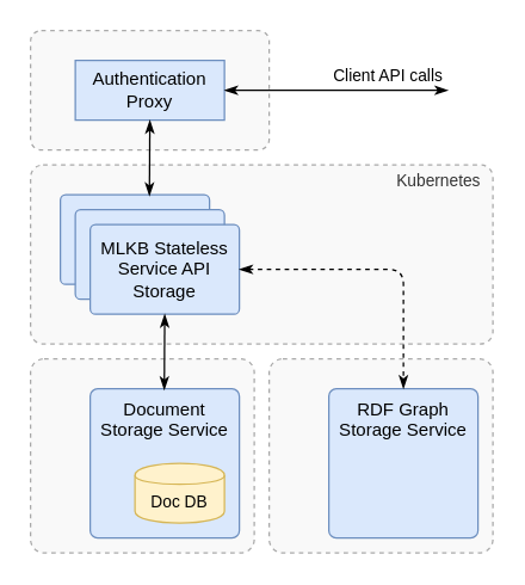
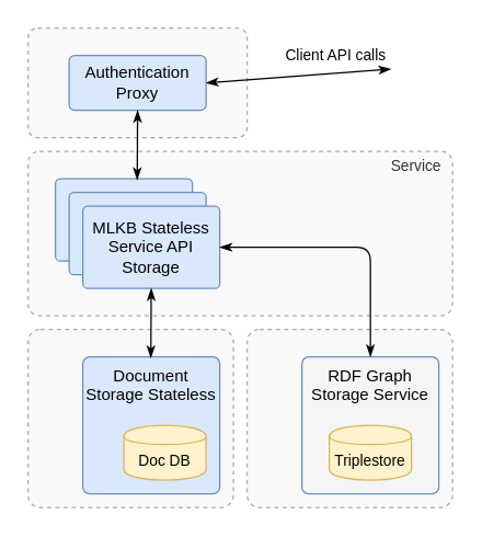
  <mxCell id="0" />
  <mxCell id="1" parent="0" />
  <mxCell id="2" value="" style="rounded=1;whiteSpace=wrap;html=1;fontSize=11;fillColor=#f5f5f5;dashed=1;arcSize=7;strokeColor=#666666;fontColor=#333333;opacity=55;" vertex="1" parent="1"><mxGeometry x="20" y="240" width="150" height="130" as="geometry" /></mxCell>
  <mxCell id="3" value="" style="rounded=1;whiteSpace=wrap;html=1;fontSize=11;fillColor=#f5f5f5;dashed=1;arcSize=7;strokeColor=#666666;fontColor=#333333;opacity=55;" vertex="1" parent="1"><mxGeometry x="180" y="240" width="150" height="130" as="geometry" /></mxCell>
- <mxCell id="4" value="Kubernetes" style="rounded=1;whiteSpace=wrap;html=1;fontSize=11;fillColor=#f5f5f5;dashed=1;arcSize=7;verticalAlign=top;align=right;spacing=0;spacingRight=8;strokeColor=#666666;fontColor=#333333;opacity=55;" vertex="1" parent="1"><mxGeometry x="20" y="110" width="310" height="120" as="geometry" /></mxCell>
+ <mxCell id="4" value="Service" style="rounded=1;whiteSpace=wrap;html=1;fontSize=11;fillColor=#f5f5f5;dashed=1;arcSize=7;verticalAlign=top;align=right;spacing=0;spacingRight=8;strokeColor=#666666;fontColor=#333333;opacity=55;" vertex="1" parent="1"><mxGeometry x="20" y="110" width="310" height="120" as="geometry" /></mxCell>
  <mxCell id="5" value="" style="rounded=1;whiteSpace=wrap;html=1;fontSize=11;fillColor=#f5f5f5;dashed=1;arcSize=9;verticalAlign=top;align=right;spacing=0;spacingRight=8;strokeColor=#666666;fontColor=#333333;opacity=55;" vertex="1" parent="1"><mxGeometry x="20" y="20" width="160" height="80" as="geometry" /></mxCell>
  <mxCell id="6" value="MLKB &lt;br&gt;Service API" style="rounded=1;whiteSpace=wrap;html=1;arcSize=6;fillColor=#dae8fc;strokeColor=#6c8ebf;" vertex="1" parent="1"><mxGeometry x="40" y="130" width="100" height="60" as="geometry" /></mxCell>
- <mxCell id="7" value="Document&lt;br&gt;Storage Service" style="rounded=1;whiteSpace=wrap;html=1;arcSize=5;verticalAlign=top;fillColor=#dae8fc;strokeColor=#6c8ebf;" vertex="1" parent="1"><mxGeometry x="60" y="260" width="100" height="100" as="geometry" /></mxCell>
+ <mxCell id="7" value="Document&lt;br&gt;Storage Stateless" style="rounded=1;whiteSpace=wrap;html=1;arcSize=5;verticalAlign=top;fillColor=#dae8fc;strokeColor=#6c8ebf;" vertex="1" parent="1"><mxGeometry x="60" y="260" width="100" height="100" as="geometry" /></mxCell>
  <mxCell id="8" value="MLKB &lt;br&gt;Service API" style="rounded=1;whiteSpace=wrap;html=1;arcSize=6;fillColor=#dae8fc;strokeColor=#6c8ebf;" vertex="1" parent="1"><mxGeometry x="50" y="140" width="100" height="60" as="geometry" /></mxCell>
  <mxCell id="9" value="Doc DB" style="shape=cylinder;whiteSpace=wrap;html=1;boundedLbl=1;backgroundOutline=1;fontSize=11;fillColor=#fff2cc;strokeColor=#d6b656;" vertex="1" parent="1"><mxGeometry x="90" y="310" width="60" height="40" as="geometry" /></mxCell>
- <mxCell id="10" value="RDF Graph Storage Service" style="rounded=1;whiteSpace=wrap;html=1;arcSize=5;verticalAlign=top;fillColor=#dae8fc;strokeColor=#6c8ebf;" vertex="1" parent="1"><mxGeometry x="220" y="260" width="100" height="100" as="geometry" /></mxCell>
- <mxCell id="12" value="Authentication Proxy" style="whiteSpace=wrap;html=1;arcSize=10;verticalAlign=middle;fillColor=#dae8fc;strokeColor=#6c8ebf;rounded=0;" vertex="1" parent="1"><mxGeometry x="50" y="40" width="100" height="40" as="geometry" /></mxCell>
+ <mxCell id="10" value="RDF Graph Storage Service" style="rounded=1;whiteSpace=wrap;html=1;arcSize=5;verticalAlign=top;fillColor=#f5f5f5;strokeColor=#6c8ebf;" vertex="1" parent="1"><mxGeometry x="220" y="260" width="100" height="100" as="geometry" /></mxCell>
+ <mxCell id="11" value="Triplestore" style="shape=cylinder;whiteSpace=wrap;html=1;boundedLbl=1;backgroundOutline=1;fontSize=11;fillColor=#fff2cc;strokeColor=#d6b656;" vertex="1" parent="1"><mxGeometry x="240" y="310" width="60" height="40" as="geometry" /></mxCell>
+ <mxCell id="12" value="Authentication Proxy" style="rounded=1;whiteSpace=wrap;html=1;arcSize=10;verticalAlign=middle;fillColor=#dae8fc;strokeColor=#6c8ebf;" vertex="1" parent="1"><mxGeometry x="50" y="40" width="100" height="40" as="geometry" /></mxCell>
  <mxCell id="13" value="" style="endArrow=classicThin;html=1;fontSize=11;exitX=0.5;exitY=1;exitDx=0;exitDy=0;endFill=1;startArrow=classicThin;startFill=1;entryX=0.597;entryY=0.013;entryDx=0;entryDy=0;entryPerimeter=0;" edge="1" parent="1" source="12" target="6"><mxGeometry width="50" height="50" relative="1" as="geometry"><mxPoint x="190" y="270" as="sourcePoint" /><mxPoint x="100" y="110" as="targetPoint" /></mxGeometry></mxCell>
  <mxCell id="14" value="MLKB&amp;nbsp;Stateless &lt;br&gt;Service API Storage" style="rounded=1;whiteSpace=wrap;html=1;arcSize=6;fillColor=#dae8fc;strokeColor=#6c8ebf;" vertex="1" parent="1"><mxGeometry x="60" y="150" width="100" height="60" as="geometry" /></mxCell>
  <mxCell id="15" value="" style="endArrow=classicThin;html=1;fontSize=11;entryX=1;entryY=0.5;entryDx=0;entryDy=0;exitX=1;exitY=1;exitDx=0;exitDy=0;endFill=1;startArrow=classicThin;startFill=1;" edge="1" parent="1" source="16" target="12"><mxGeometry width="50" height="50" relative="1" as="geometry"><mxPoint x="350" y="60" as="sourcePoint" /><mxPoint x="20" y="-10" as="targetPoint" /></mxGeometry></mxCell>
- <mxCell id="16" value="Client API calls" style="text;html=1;strokeColor=none;fillColor=none;align=center;verticalAlign=middle;whiteSpace=wrap;rounded=0;dashed=1;fontSize=11;" vertex="1" parent="1"><mxGeometry x="220" y="40" width="80" height="20" as="geometry" /></mxCell>
+ <mxCell id="16" value="Client API calls" style="text;html=1;strokeColor=none;fillColor=none;align=center;verticalAlign=middle;whiteSpace=wrap;rounded=0;dashed=1;fontSize=11;" vertex="1" parent="1"><mxGeometry x="205" y="30" width="80" height="20" as="geometry" /></mxCell>
  <mxCell id="17" value="" style="endArrow=classicThin;html=1;fontSize=11;exitX=0.5;exitY=1;exitDx=0;exitDy=0;endFill=1;startArrow=classicThin;startFill=1;entryX=0.597;entryY=0.013;entryDx=0;entryDy=0;entryPerimeter=0;" edge="1" parent="1"><mxGeometry width="50" height="50" relative="1" as="geometry"><mxPoint x="109.96" y="210" as="sourcePoint" /><mxPoint x="109.66" y="260.78" as="targetPoint" /></mxGeometry></mxCell>
- <mxCell id="18" value="" style="endArrow=classicThin;startArrow=classicThin;html=1;fontSize=11;exitX=1;exitY=0.5;exitDx=0;exitDy=0;entryX=0.5;entryY=0;entryDx=0;entryDy=0;startFill=1;endFill=1;dashed=1;" edge="1" parent="1" source="14" target="10"><mxGeometry x="-0.333" width="50" height="50" relative="1" as="geometry"><mxPoint x="190" y="270" as="sourcePoint" /><mxPoint x="240" y="220" as="targetPoint" /><Array as="points"><mxPoint x="270" y="180" /></Array><mxPoint as="offset" /></mxGeometry></mxCell>
+ <mxCell id="18" value="" style="endArrow=classicThin;startArrow=classicThin;html=1;fontSize=11;exitX=1;exitY=0.5;exitDx=0;exitDy=0;entryX=0.5;entryY=0;entryDx=0;entryDy=0;startFill=1;endFill=1;" edge="1" parent="1" source="14" target="10"><mxGeometry x="-0.333" width="50" height="50" relative="1" as="geometry"><mxPoint x="190" y="270" as="sourcePoint" /><mxPoint x="240" y="220" as="targetPoint" /><Array as="points"><mxPoint x="270" y="180" /></Array><mxPoint as="offset" /></mxGeometry></mxCell>
